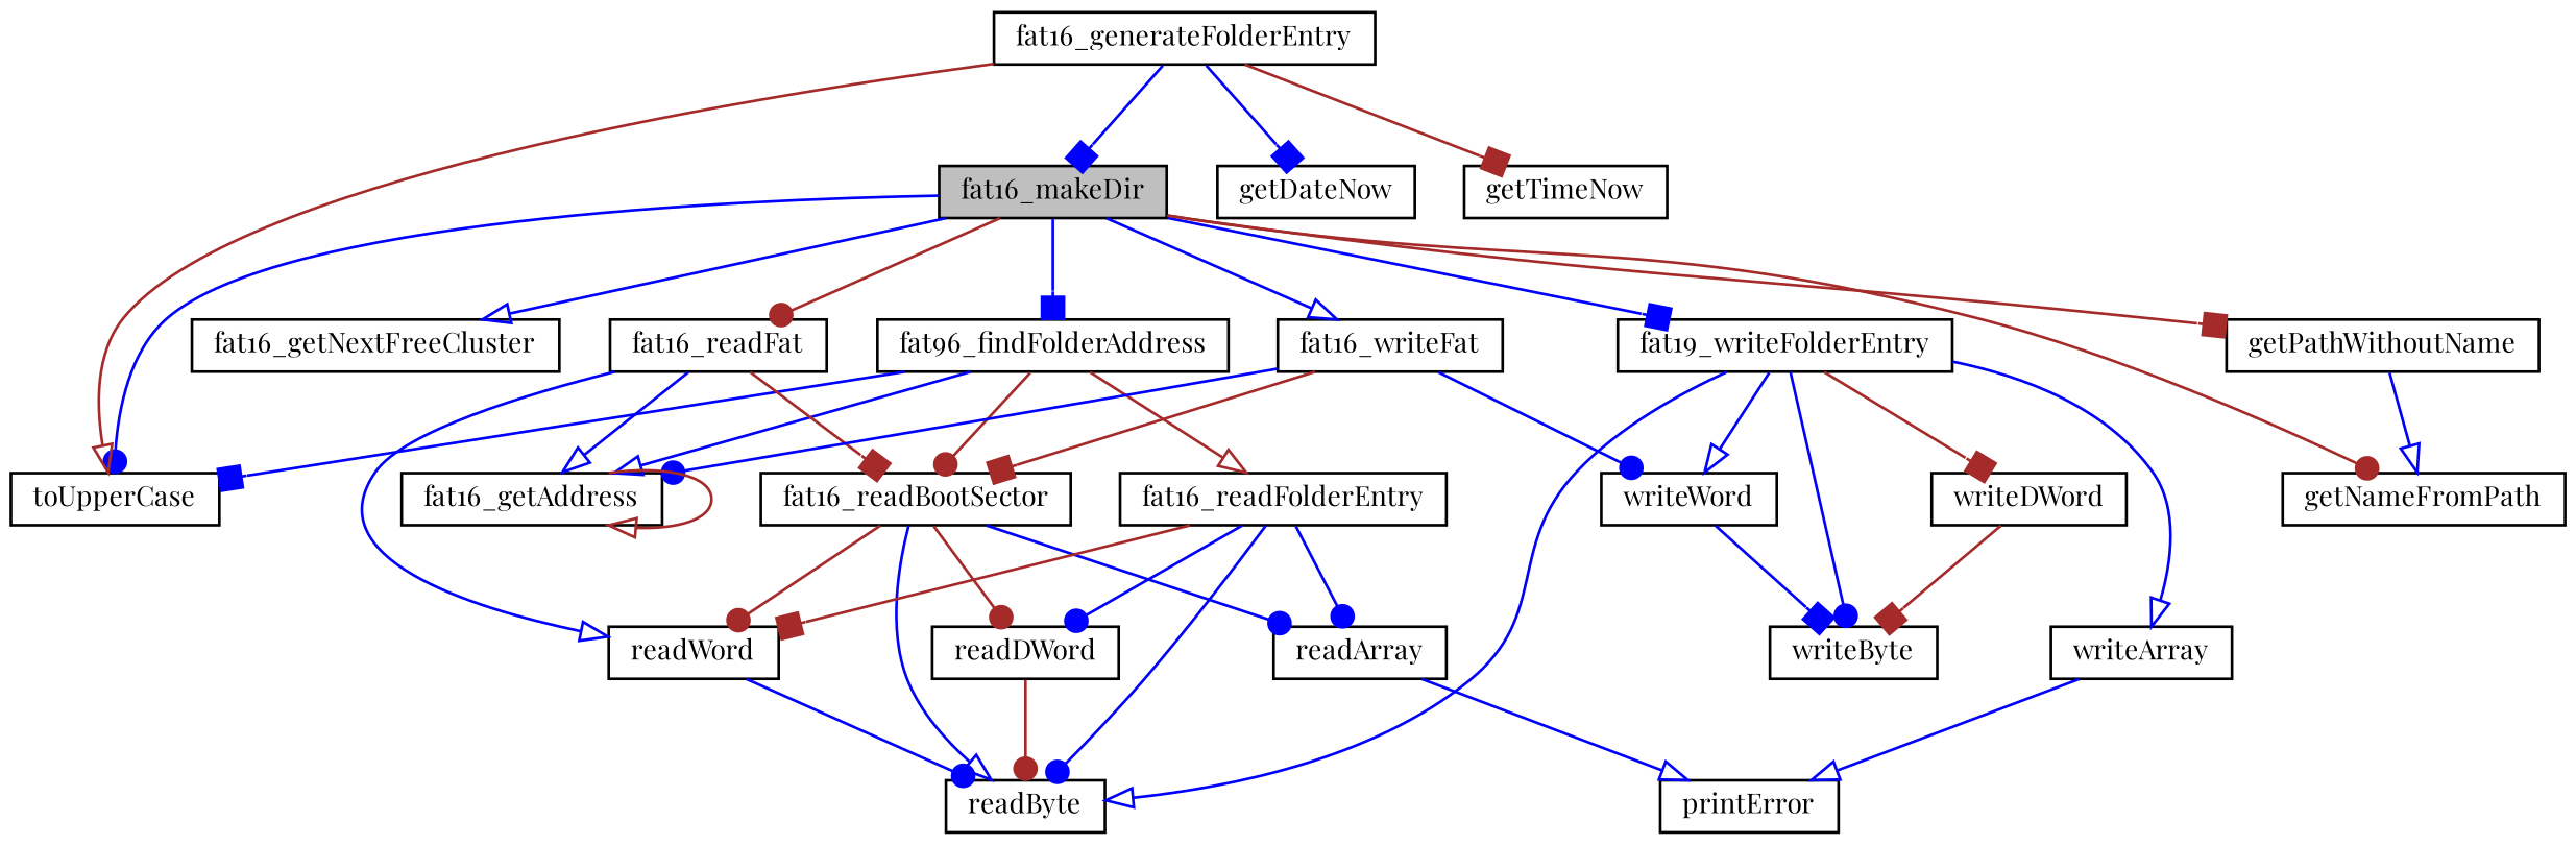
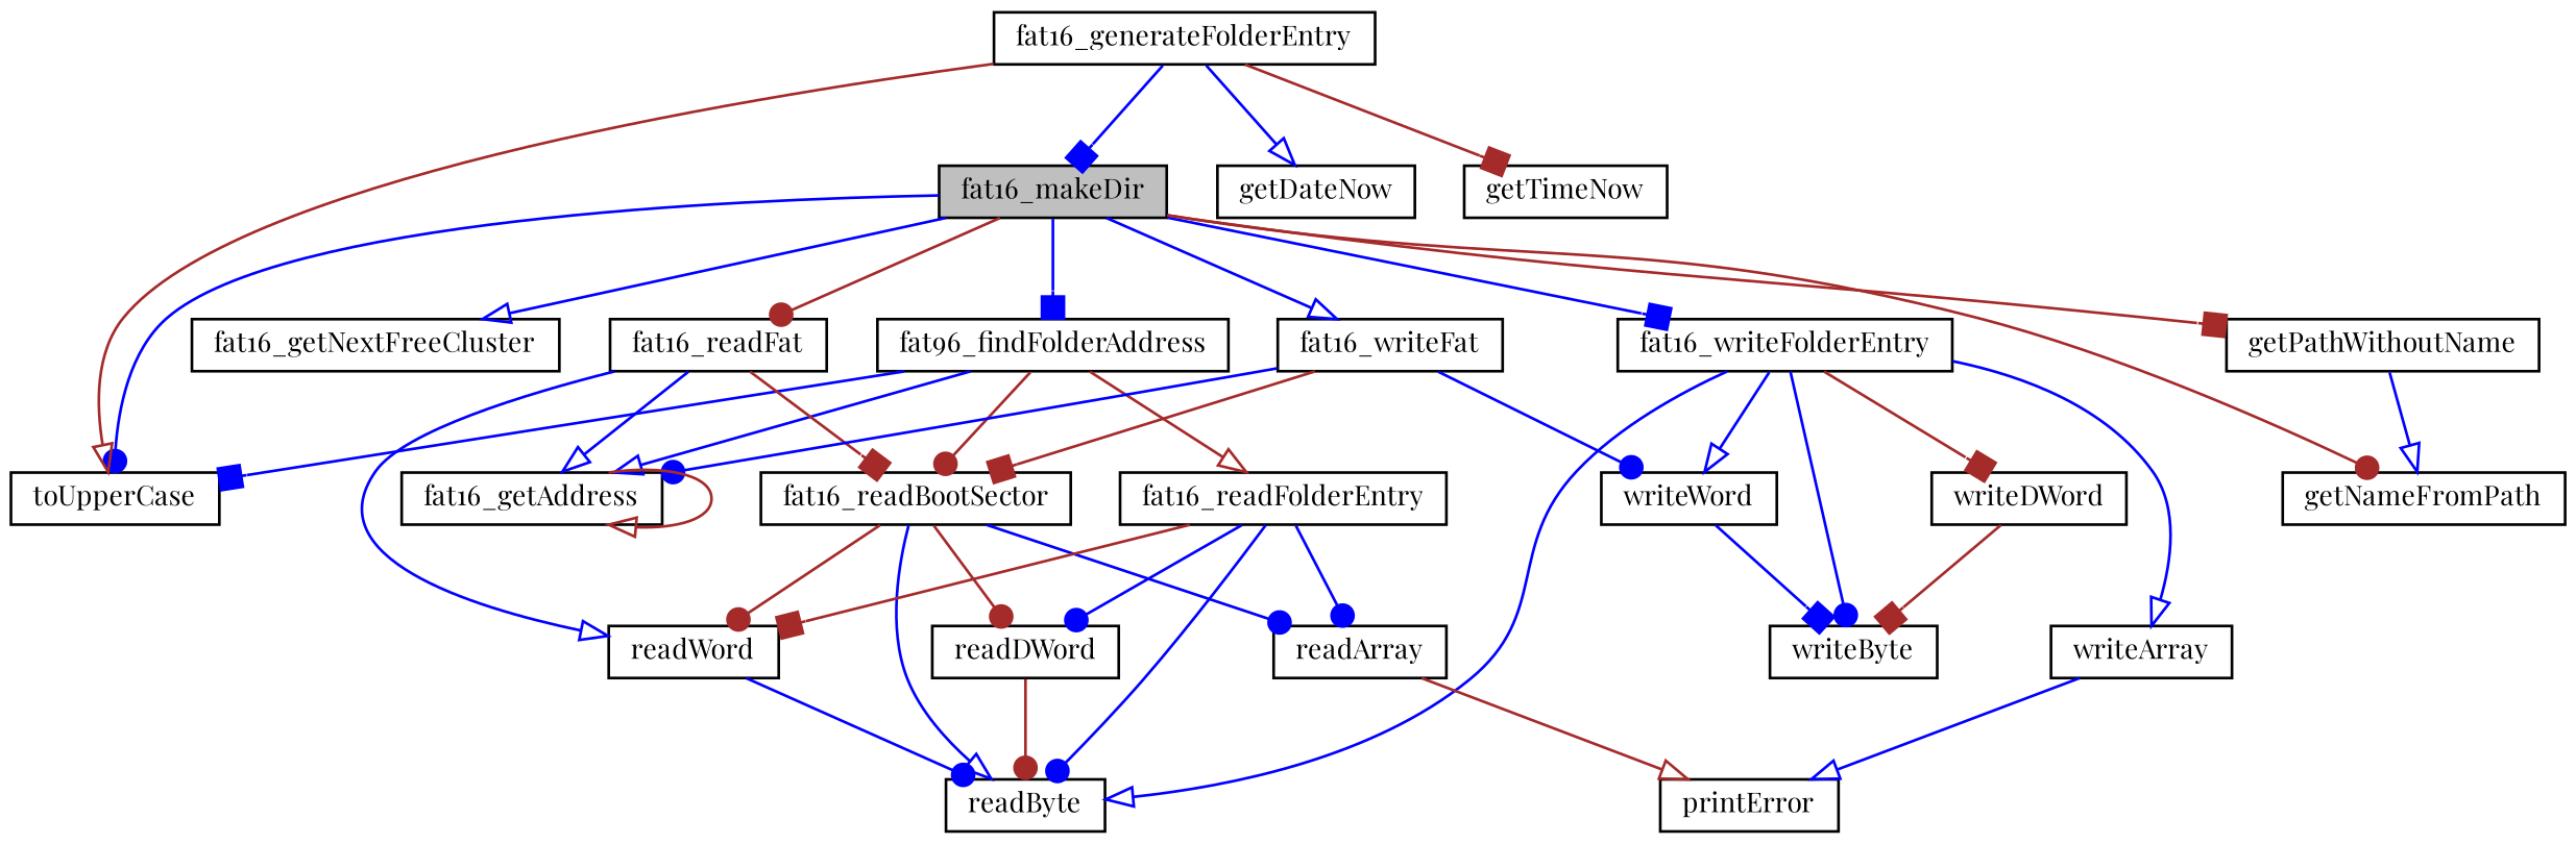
  digraph {
    fontname="Playfair Display"
    rankdir=TB
    node [color=black fillcolor=white fontname="Playfair Display" fontsize=10 shape=record style=filled]
    edge [arrowhead=dot color=blue fontname="Playfair Display" fontsize=10 labelfontname=Helvetica labelfontsize=10 style=solid]
    n1 [fillcolor=grey75 fontcolor=black height=0.2 label=fat16_makeDir width=0.4]
    n2 [height=0.2 label=fat96_findFolderAddress width=0.4]
    n3 [height=0.2 label=toUpperCase width=0.4]
    n4 [height=0.2 label=fat16_getNextFreeCluster width=0.4]
    n5 [height=0.2 label=fat16_readFat width=0.4]
    n6 [height=0.2 label=fat16_writeFat width=0.4]
-   n7 [height=0.2 label=fat19_writeFolderEntry width=0.4]
+   n7 [height=0.2 label=fat16_writeFolderEntry width=0.4]
    n8 [height=0.2 label=getNameFromPath width=0.4]
    n9 [height=0.2 label=getPathWithoutName width=0.4]
    n10 [height=0.2 label=fat16_getAddress width=0.4]
    n11 [height=0.2 label=fat16_readBootSector width=0.4]
    n12 [height=0.2 label=fat16_readFolderEntry width=0.4]
    n13 [height=0.2 label=fat16_generateFolderEntry width=0.4]
    n14 [height=0.2 label=getDateNow width=0.4]
    n15 [height=0.2 label=getTimeNow width=0.4]
    n16 [height=0.2 label=readWord width=0.4]
    n17 [height=0.2 label=writeWord width=0.4]
    n18 [height=0.2 label=readByte width=0.4]
    n19 [height=0.2 label=writeByte width=0.4]
    n20 [height=0.2 label=writeArray width=0.4]
    n21 [height=0.2 label=writeDWord width=0.4]
    n22 [height=0.2 label=readArray width=0.4]
    n23 [height=0.2 label=readDWord width=0.4]
    n24 [height=0.2 label=printError width=0.4]
    n1 -> n2 [arrowhead=box]
    n1 -> n3
    n1 -> n4 [arrowhead=onormal]
    n1 -> n5 [color=brown]
    n1 -> n6 [arrowhead=onormal]
    n1 -> n7 [arrowhead=box]
    n1 -> n8 [color=brown]
    n1 -> n9 [arrowhead=box color=brown]
    n2 -> n3 [arrowhead=box]
    n2 -> n10 [arrowhead=onormal]
    n2 -> n11 [color=brown]
    n2 -> n12 [arrowhead=onormal color=brown]
    n5 -> n10 [arrowhead=onormal]
    n5 -> n11 [arrowhead=box color=brown]
    n5 -> n16 [arrowhead=onormal]
    n6 -> n10
    n6 -> n11 [arrowhead=box color=brown]
    n6 -> n17
    n7 -> n17 [arrowhead=onormal]
    n7 -> n18 [arrowhead=onormal]
    n7 -> n19
    n7 -> n20 [arrowhead=onormal]
    n7 -> n21 [arrowhead=box color=brown]
    n9 -> n8 [arrowhead=onormal]
    n10 -> n10 [arrowhead=onormal color=brown]
    n11 -> n16 [color=brown]
    n11 -> n18 [arrowhead=onormal]
    n11 -> n22
    n11 -> n23 [color=brown]
    n12 -> n16 [arrowhead=box color=brown]
    n12 -> n18
    n12 -> n22
    n12 -> n23
    n13 -> n1 [arrowhead=box]
    n13 -> n3 [arrowhead=onormal color=brown]
-   n13 -> n14 [arrowhead=box]
+   n13 -> n14 [arrowhead=onormal]
    n13 -> n15 [arrowhead=box color=brown]
    n16 -> n18
    n17 -> n19 [arrowhead=box]
    n20 -> n24 [arrowhead=onormal]
    n21 -> n19 [arrowhead=box color=brown]
-   n22 -> n24 [arrowhead=onormal]
+   n22 -> n24 [arrowhead=onormal color=brown]
    n23 -> n18 [color=brown]
  }
